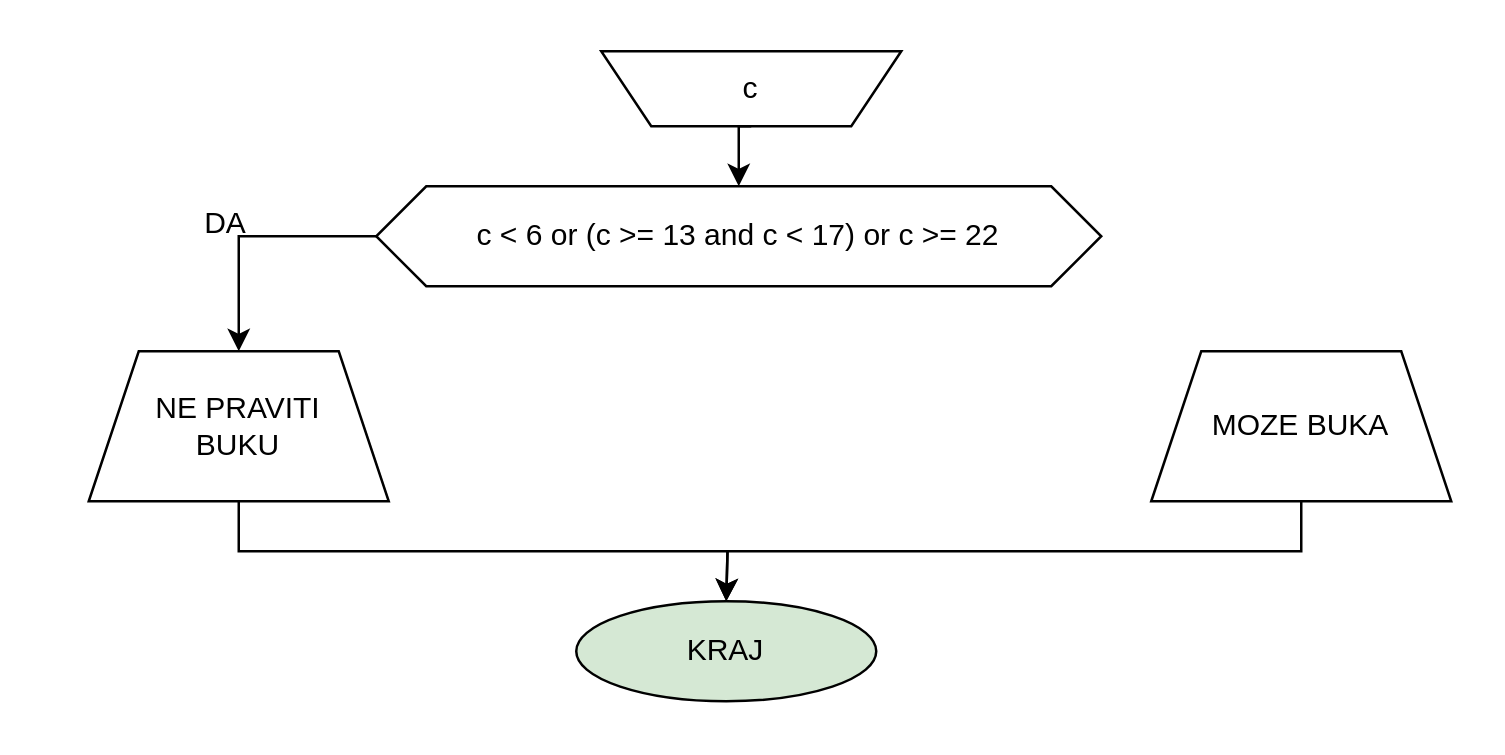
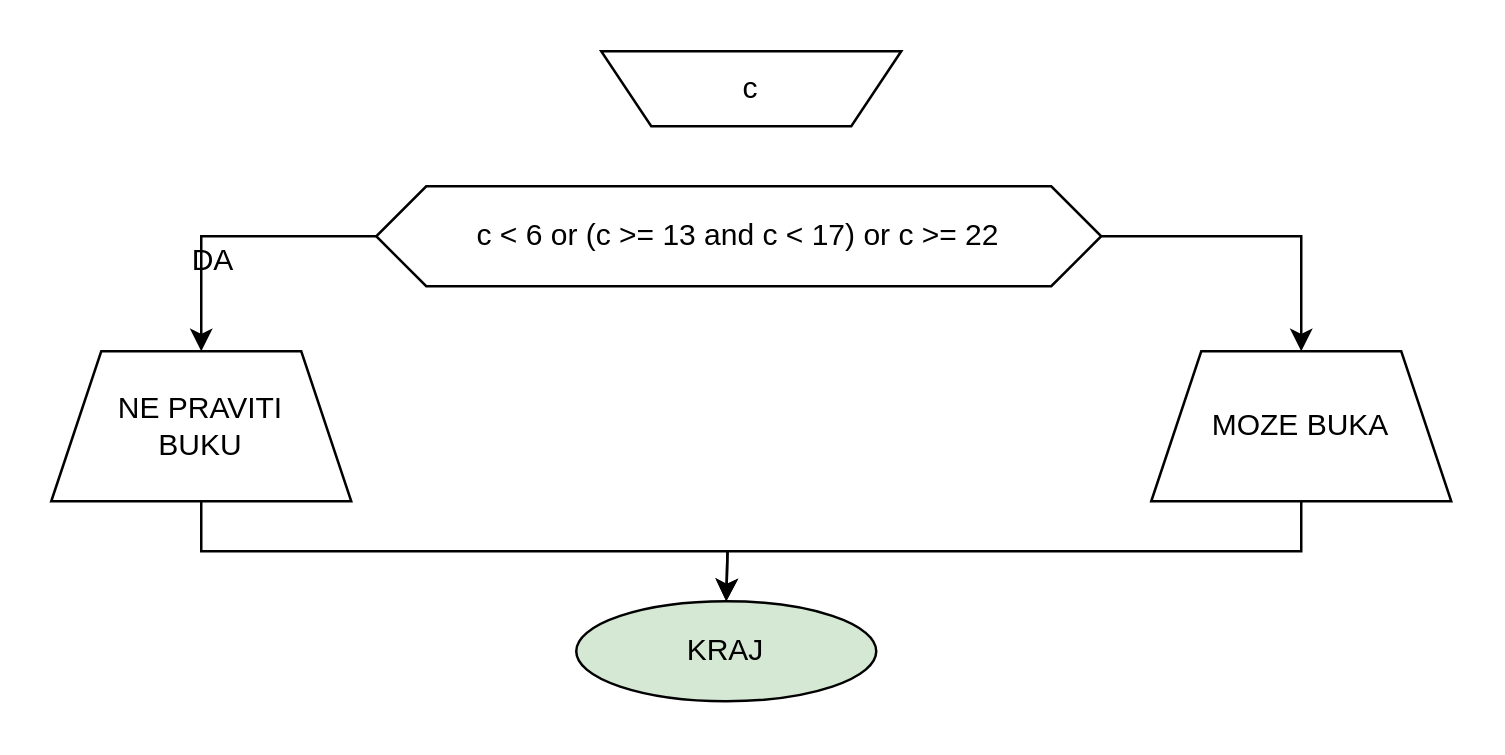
  <mxCell id="0" />
  <mxCell id="1" parent="0" />
  <mxCell id="2" value="" style="shape=trapezoid;perimeter=trapezoidPerimeter;whiteSpace=wrap;html=1;fixedSize=1;rotation=-180;" vertex="1" parent="1"><mxGeometry x="240" y="20" width="120" height="30" as="geometry" /></mxCell>
  <mxCell id="3" value="c" style="text;html=1;align=center;verticalAlign=middle;whiteSpace=wrap;rounded=0;" vertex="1" parent="1"><mxGeometry x="270" y="20" width="60" height="30" as="geometry" /></mxCell>
  <mxCell id="4" style="edgeStyle=orthogonalEdgeStyle;rounded=0;orthogonalLoop=1;jettySize=auto;html=1;exitX=0;exitY=0.5;exitDx=0;exitDy=0;entryX=0.5;entryY=0;entryDx=0;entryDy=0;" edge="1" parent="1" source="6" target="10"><mxGeometry relative="1" as="geometry" /></mxCell>
+ <mxCell id="5" style="edgeStyle=orthogonalEdgeStyle;rounded=0;orthogonalLoop=1;jettySize=auto;html=1;exitX=1;exitY=0.5;exitDx=0;exitDy=0;entryX=0.5;entryY=0;entryDx=0;entryDy=0;" edge="1" parent="1" source="6" target="12"><mxGeometry relative="1" as="geometry" /></mxCell>
  <mxCell id="6" value="c &amp;lt; 6 or (c &amp;gt;= 13 and c &amp;lt; 17) or c &amp;gt;= 22" style="shape=hexagon;perimeter=hexagonPerimeter2;whiteSpace=wrap;html=1;fixedSize=1;" vertex="1" parent="1"><mxGeometry x="150" y="74" width="290" height="40" as="geometry" /></mxCell>
  <mxCell id="7" style="edgeStyle=orthogonalEdgeStyle;rounded=0;orthogonalLoop=1;jettySize=auto;html=1;exitX=0.5;exitY=1;exitDx=0;exitDy=0;" edge="1" parent="1" source="6" target="6"><mxGeometry relative="1" as="geometry" /></mxCell>
- <mxCell id="8" style="edgeStyle=orthogonalEdgeStyle;rounded=0;orthogonalLoop=1;jettySize=auto;html=1;exitX=0.5;exitY=1;exitDx=0;exitDy=0;entryX=0.5;entryY=0;entryDx=0;entryDy=0;" edge="1" parent="1" source="3" target="6"><mxGeometry relative="1" as="geometry" /></mxCell>
  <mxCell id="9" style="edgeStyle=orthogonalEdgeStyle;rounded=0;orthogonalLoop=1;jettySize=auto;html=1;exitX=0.5;exitY=1;exitDx=0;exitDy=0;" edge="1" parent="1" source="10"><mxGeometry relative="1" as="geometry"><mxPoint x="290" y="240" as="targetPoint" /></mxGeometry></mxCell>
- <mxCell id="10" value="NE PRAVITI&lt;div&gt;BUKU&lt;/div&gt;" style="shape=trapezoid;perimeter=trapezoidPerimeter;whiteSpace=wrap;html=1;fixedSize=1;" vertex="1" parent="1"><mxGeometry x="35" y="140" width="120" height="60" as="geometry" /></mxCell>
+ <mxCell id="10" value="NE PRAVITI&lt;div&gt;BUKU&lt;/div&gt;" style="shape=trapezoid;perimeter=trapezoidPerimeter;whiteSpace=wrap;html=1;fixedSize=1;" vertex="1" parent="1"><mxGeometry x="20" y="140" width="120" height="60" as="geometry" /></mxCell>
  <mxCell id="11" style="edgeStyle=orthogonalEdgeStyle;rounded=0;orthogonalLoop=1;jettySize=auto;html=1;exitX=0.5;exitY=1;exitDx=0;exitDy=0;" edge="1" parent="1" source="12"><mxGeometry relative="1" as="geometry"><mxPoint x="290" y="240" as="targetPoint" /></mxGeometry></mxCell>
  <mxCell id="12" value="MOZE BUKA" style="shape=trapezoid;perimeter=trapezoidPerimeter;whiteSpace=wrap;html=1;fixedSize=1;" vertex="1" parent="1"><mxGeometry x="460" y="140" width="120" height="60" as="geometry" /></mxCell>
- <mxCell id="13" value="DA" style="text;html=1;align=center;verticalAlign=middle;whiteSpace=wrap;rounded=0;" vertex="1" parent="1"><mxGeometry x="60" y="74" width="60" height="30" as="geometry" /></mxCell>
+ <mxCell id="13" value="DA" style="text;html=1;align=center;verticalAlign=middle;whiteSpace=wrap;rounded=0;" vertex="1" parent="1"><mxGeometry x="55" y="89" width="60" height="30" as="geometry" /></mxCell>
  <mxCell id="14" value="KRAJ" style="ellipse;whiteSpace=wrap;html=1;fillColor=#d5e8d4;" vertex="1" parent="1"><mxGeometry x="230" y="240" width="120" height="40" as="geometry" /></mxCell>
